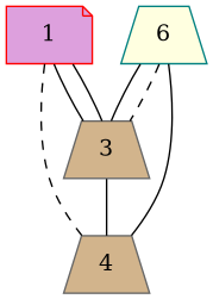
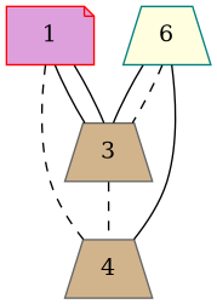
  graph {
    scale=0.5
    node [color=gray40 fillcolor=tan shape=trapezium style=filled]
    edge [style=solid]
    1 [color=red fillcolor=plum shape=note]
    3
    4
    n4 [color=teal fillcolor=lightyellow label=6]
    1 -- 3
    1 -- 3
    1 -- 4 [style=dashed]
-   3 -- 4
+   3 -- 4 [style=dashed]
    n4 -- 3
    n4 -- 3 [style=dashed]
    n4 -- 4
  }
